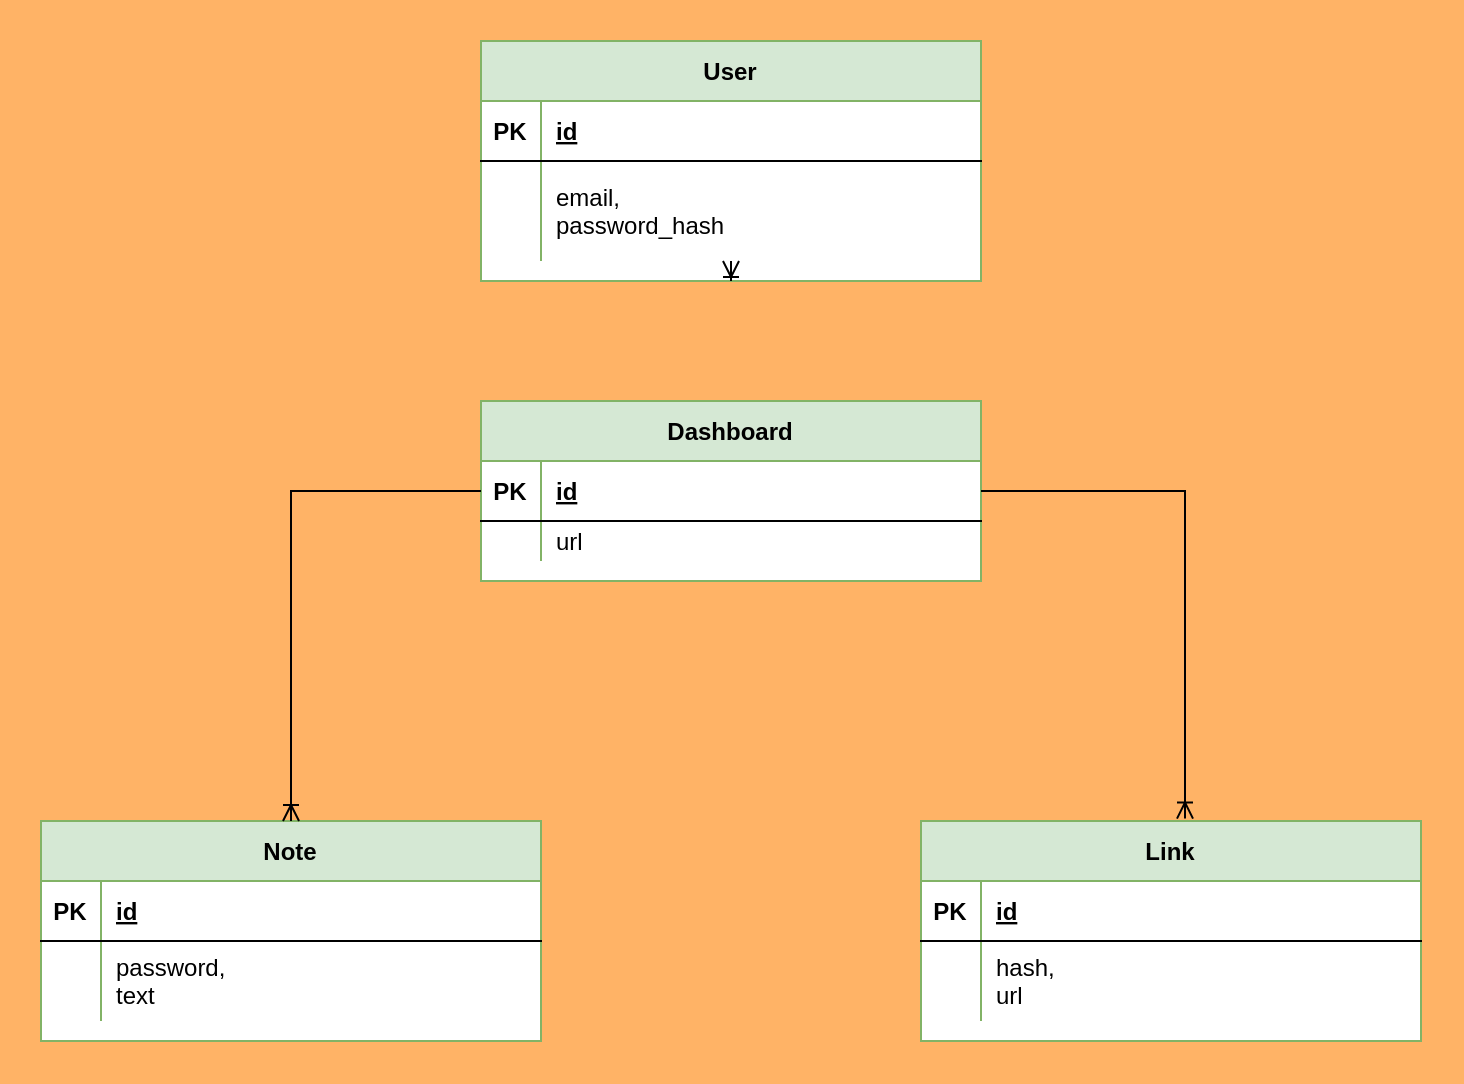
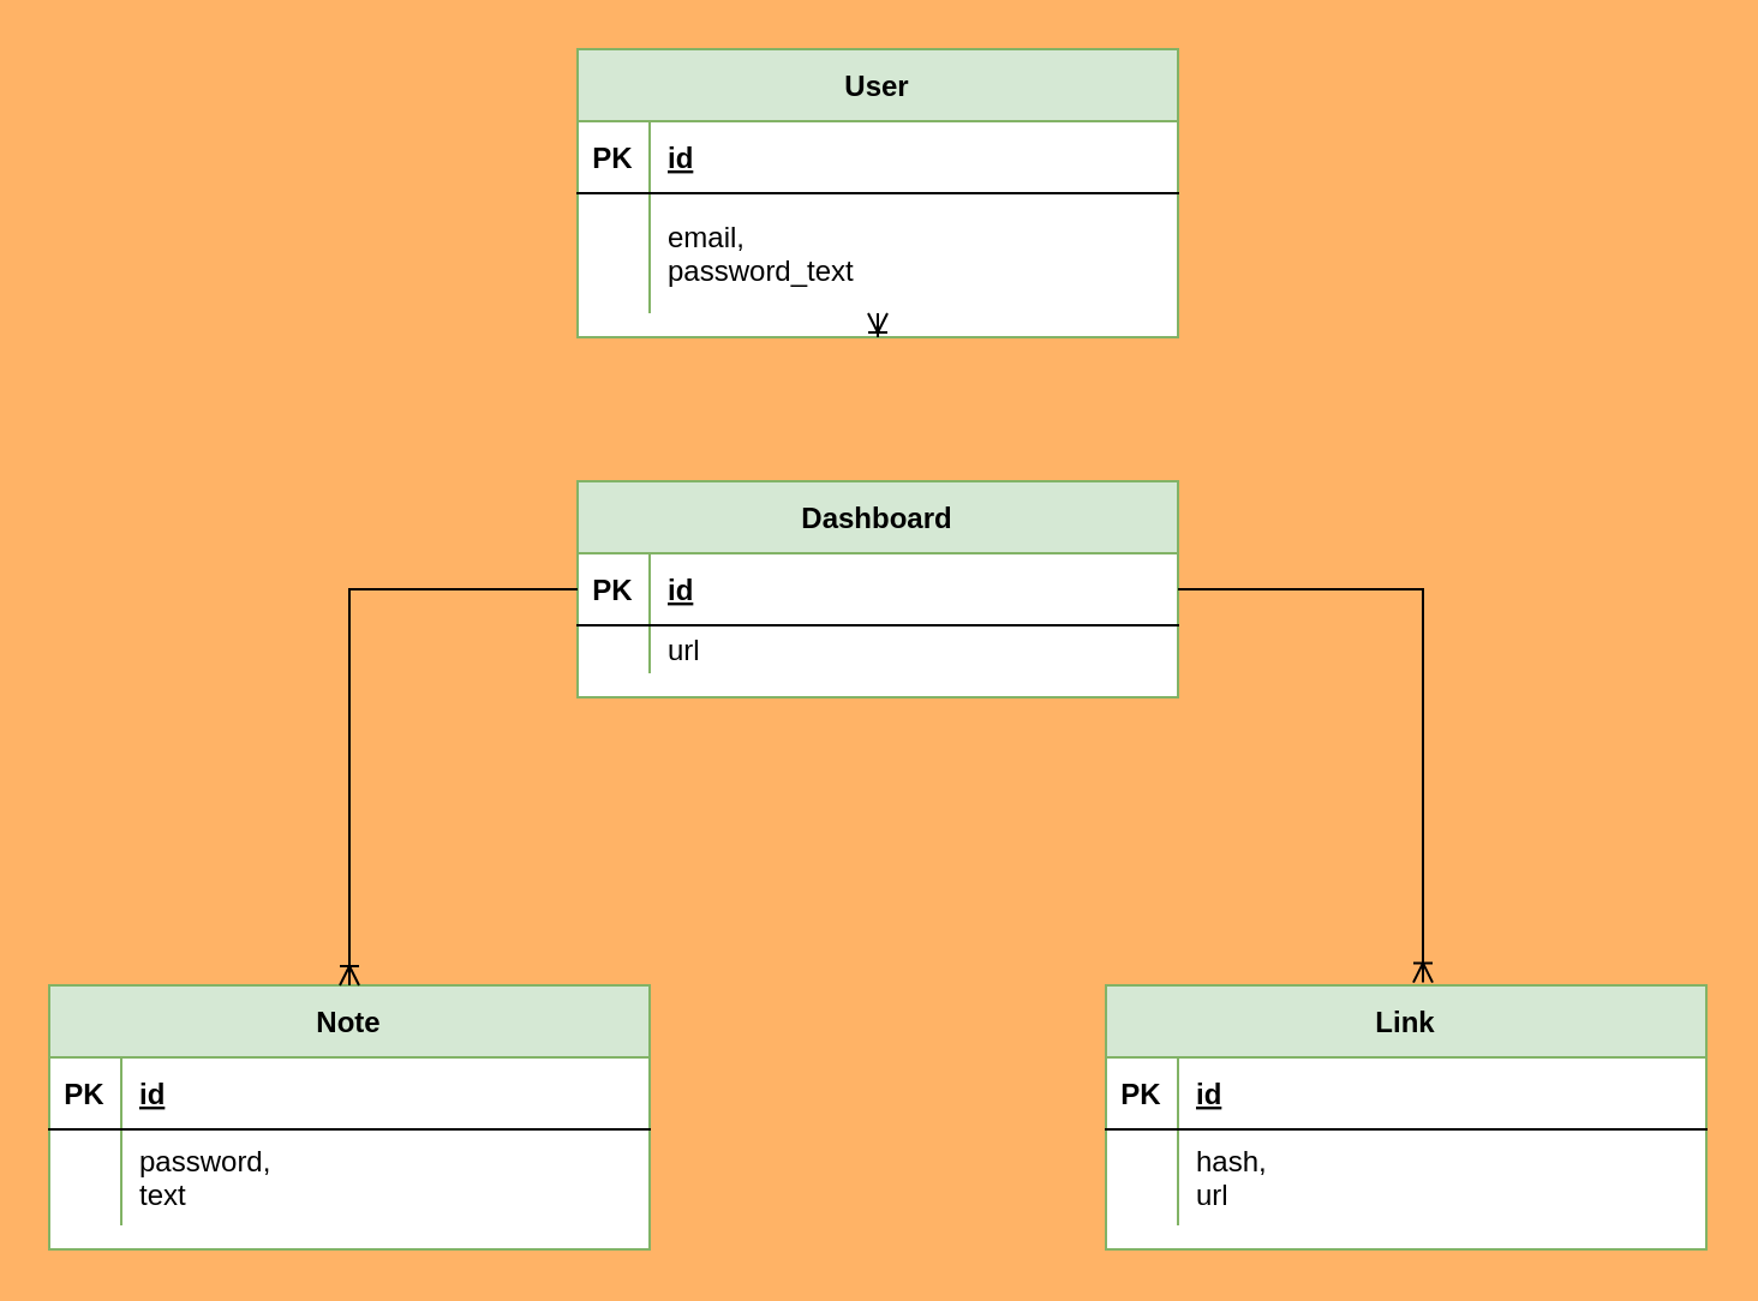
  <mxCell id="0" />
  <mxCell id="1" parent="0" />
  <mxCell id="2" value="User" style="shape=table;startSize=30;container=1;collapsible=1;childLayout=tableLayout;fixedRows=1;rowLines=0;fontStyle=1;align=center;resizeLast=1;fillColor=#d5e8d4;strokeColor=#82b366;swimlaneFillColor=#ffffff;" parent="1" vertex="1"><mxGeometry x="240" y="20" width="250" height="120" as="geometry"><mxRectangle x="300" y="60" width="60" height="30" as="alternateBounds" /></mxGeometry></mxCell>
  <mxCell id="3" value="" style="shape=partialRectangle;collapsible=0;dropTarget=0;pointerEvents=0;fillColor=none;points=[[0,0.5],[1,0.5]];portConstraint=eastwest;top=0;left=0;right=0;bottom=1;" parent="2" vertex="1"><mxGeometry y="30" width="250" height="30" as="geometry" /></mxCell>
  <mxCell id="4" value="PK" style="shape=partialRectangle;overflow=hidden;connectable=0;fillColor=none;top=0;left=0;bottom=0;right=0;fontStyle=1;" parent="3" vertex="1"><mxGeometry width="30" height="30" as="geometry" /></mxCell>
  <mxCell id="5" value="id" style="shape=partialRectangle;overflow=hidden;connectable=0;fillColor=none;top=0;left=0;bottom=0;right=0;align=left;spacingLeft=6;fontStyle=5;" parent="3" vertex="1"><mxGeometry x="30" width="220" height="30" as="geometry" /></mxCell>
  <mxCell id="6" value="" style="shape=partialRectangle;collapsible=0;dropTarget=0;pointerEvents=0;fillColor=none;points=[[0,0.5],[1,0.5]];portConstraint=eastwest;top=0;left=0;right=0;bottom=0;" parent="2" vertex="1"><mxGeometry y="60" width="250" height="50" as="geometry" /></mxCell>
  <mxCell id="7" value="" style="shape=partialRectangle;overflow=hidden;connectable=0;fillColor=none;top=0;left=0;bottom=0;right=0;" parent="6" vertex="1"><mxGeometry width="30" height="50" as="geometry" /></mxCell>
- <mxCell id="8" value="email,&#10;password_hash" style="shape=partialRectangle;overflow=hidden;connectable=0;fillColor=none;top=0;left=0;bottom=0;right=0;align=left;spacingLeft=6;" parent="6" vertex="1"><mxGeometry x="30" width="220" height="50" as="geometry" /></mxCell>
+ <mxCell id="8" value="email,&#10;password_text" style="shape=partialRectangle;overflow=hidden;connectable=0;fillColor=none;top=0;left=0;bottom=0;right=0;align=left;spacingLeft=6;" parent="6" vertex="1"><mxGeometry x="30" width="220" height="50" as="geometry" /></mxCell>
  <mxCell id="9" value="" style="edgeStyle=elbowEdgeStyle;fontSize=12;html=1;endArrow=ERoneToMany;rounded=0;exitX=0.5;exitY=1;exitDx=0;exitDy=0;shadow=0;sketch=0;" edge="1" parent="1" source="2" target="8"><mxGeometry width="100" height="100" relative="1" as="geometry"><mxPoint x="420" y="225" as="sourcePoint" /><mxPoint x="450" y="140" as="targetPoint" /></mxGeometry></mxCell>
  <mxCell id="10" value="Dashboard" style="shape=table;startSize=30;container=1;collapsible=1;childLayout=tableLayout;fixedRows=1;rowLines=0;fontStyle=1;align=center;resizeLast=1;fillColor=#d5e8d4;strokeColor=#82b366;swimlaneFillColor=#ffffff;" vertex="1" parent="1"><mxGeometry x="240" y="200" width="250" height="90" as="geometry" /></mxCell>
  <mxCell id="11" value="" style="shape=partialRectangle;collapsible=0;dropTarget=0;pointerEvents=0;fillColor=none;points=[[0,0.5],[1,0.5]];portConstraint=eastwest;top=0;left=0;right=0;bottom=1;" vertex="1" parent="10"><mxGeometry y="30" width="250" height="30" as="geometry" /></mxCell>
  <mxCell id="12" value="PK" style="shape=partialRectangle;overflow=hidden;connectable=0;fillColor=none;top=0;left=0;bottom=0;right=0;fontStyle=1;" vertex="1" parent="11"><mxGeometry width="30" height="30" as="geometry" /></mxCell>
  <mxCell id="13" value="id" style="shape=partialRectangle;overflow=hidden;connectable=0;fillColor=none;top=0;left=0;bottom=0;right=0;align=left;spacingLeft=6;fontStyle=5;" vertex="1" parent="11"><mxGeometry x="30" width="220" height="30" as="geometry" /></mxCell>
  <mxCell id="14" value="" style="shape=partialRectangle;collapsible=0;dropTarget=0;pointerEvents=0;fillColor=none;points=[[0,0.5],[1,0.5]];portConstraint=eastwest;top=0;left=0;right=0;bottom=0;" vertex="1" parent="10"><mxGeometry y="60" width="250" height="20" as="geometry" /></mxCell>
  <mxCell id="15" value="" style="shape=partialRectangle;overflow=hidden;connectable=0;fillColor=none;top=0;left=0;bottom=0;right=0;" vertex="1" parent="14"><mxGeometry width="30" height="20" as="geometry" /></mxCell>
  <mxCell id="16" value="url" style="shape=partialRectangle;overflow=hidden;connectable=0;fillColor=none;top=0;left=0;bottom=0;right=0;align=left;spacingLeft=6;" vertex="1" parent="14"><mxGeometry x="30" width="220" height="20" as="geometry" /></mxCell>
  <mxCell id="17" value="Note" style="shape=table;startSize=30;container=1;collapsible=1;childLayout=tableLayout;fixedRows=1;rowLines=0;fontStyle=1;align=center;resizeLast=1;fillColor=#d5e8d4;strokeColor=#82b366;swimlaneFillColor=#ffffff;" vertex="1" parent="1"><mxGeometry x="20" y="410" width="250" height="110" as="geometry" /></mxCell>
  <mxCell id="18" value="" style="shape=partialRectangle;collapsible=0;dropTarget=0;pointerEvents=0;fillColor=none;points=[[0,0.5],[1,0.5]];portConstraint=eastwest;top=0;left=0;right=0;bottom=1;" vertex="1" parent="17"><mxGeometry y="30" width="250" height="30" as="geometry" /></mxCell>
  <mxCell id="19" value="PK" style="shape=partialRectangle;overflow=hidden;connectable=0;fillColor=none;top=0;left=0;bottom=0;right=0;fontStyle=1;" vertex="1" parent="18"><mxGeometry width="30" height="30" as="geometry" /></mxCell>
  <mxCell id="20" value="id" style="shape=partialRectangle;overflow=hidden;connectable=0;fillColor=none;top=0;left=0;bottom=0;right=0;align=left;spacingLeft=6;fontStyle=5;" vertex="1" parent="18"><mxGeometry x="30" width="220" height="30" as="geometry" /></mxCell>
  <mxCell id="21" value="" style="shape=partialRectangle;collapsible=0;dropTarget=0;pointerEvents=0;fillColor=none;points=[[0,0.5],[1,0.5]];portConstraint=eastwest;top=0;left=0;right=0;bottom=0;" vertex="1" parent="17"><mxGeometry y="60" width="250" height="40" as="geometry" /></mxCell>
  <mxCell id="22" value="" style="shape=partialRectangle;overflow=hidden;connectable=0;fillColor=none;top=0;left=0;bottom=0;right=0;" vertex="1" parent="21"><mxGeometry width="30" height="40" as="geometry" /></mxCell>
  <mxCell id="23" value="password,&#10;text" style="shape=partialRectangle;overflow=hidden;connectable=0;fillColor=none;top=0;left=0;bottom=0;right=0;align=left;spacingLeft=6;" vertex="1" parent="21"><mxGeometry x="30" width="220" height="40" as="geometry" /></mxCell>
  <mxCell id="24" value="Link" style="shape=table;startSize=30;container=1;collapsible=1;childLayout=tableLayout;fixedRows=1;rowLines=0;fontStyle=1;align=center;resizeLast=1;fillColor=#d5e8d4;strokeColor=#82b366;swimlaneFillColor=#ffffff;" vertex="1" parent="1"><mxGeometry x="460" y="410" width="250" height="110" as="geometry" /></mxCell>
  <mxCell id="25" value="" style="shape=partialRectangle;collapsible=0;dropTarget=0;pointerEvents=0;fillColor=none;points=[[0,0.5],[1,0.5]];portConstraint=eastwest;top=0;left=0;right=0;bottom=1;" vertex="1" parent="24"><mxGeometry y="30" width="250" height="30" as="geometry" /></mxCell>
  <mxCell id="26" value="PK" style="shape=partialRectangle;overflow=hidden;connectable=0;fillColor=none;top=0;left=0;bottom=0;right=0;fontStyle=1;" vertex="1" parent="25"><mxGeometry width="30" height="30" as="geometry" /></mxCell>
  <mxCell id="27" value="id" style="shape=partialRectangle;overflow=hidden;connectable=0;fillColor=none;top=0;left=0;bottom=0;right=0;align=left;spacingLeft=6;fontStyle=5;" vertex="1" parent="25"><mxGeometry x="30" width="220" height="30" as="geometry" /></mxCell>
  <mxCell id="28" value="" style="shape=partialRectangle;collapsible=0;dropTarget=0;pointerEvents=0;fillColor=none;points=[[0,0.5],[1,0.5]];portConstraint=eastwest;top=0;left=0;right=0;bottom=0;" vertex="1" parent="24"><mxGeometry y="60" width="250" height="40" as="geometry" /></mxCell>
  <mxCell id="29" value="" style="shape=partialRectangle;overflow=hidden;connectable=0;fillColor=none;top=0;left=0;bottom=0;right=0;" vertex="1" parent="28"><mxGeometry width="30" height="40" as="geometry" /></mxCell>
  <mxCell id="30" value="hash,&#10;url" style="shape=partialRectangle;overflow=hidden;connectable=0;fillColor=none;top=0;left=0;bottom=0;right=0;align=left;spacingLeft=6;" vertex="1" parent="28"><mxGeometry x="30" width="220" height="40" as="geometry" /></mxCell>
  <mxCell id="31" value="" style="fontSize=12;html=1;endArrow=ERoneToMany;shadow=0;exitX=0;exitY=0.5;exitDx=0;exitDy=0;entryX=0.5;entryY=0;entryDx=0;entryDy=0;edgeStyle=orthogonalEdgeStyle;rounded=0;" edge="1" parent="1" source="11" target="17"><mxGeometry width="100" height="100" relative="1" as="geometry"><mxPoint x="310" y="420" as="sourcePoint" /><mxPoint x="410" y="320" as="targetPoint" /></mxGeometry></mxCell>
  <mxCell id="32" value="" style="fontSize=12;html=1;endArrow=ERoneToMany;shadow=0;exitX=1;exitY=0.5;exitDx=0;exitDy=0;entryX=0.528;entryY=-0.011;entryDx=0;entryDy=0;edgeStyle=orthogonalEdgeStyle;rounded=0;entryPerimeter=0;" edge="1" parent="1" source="11" target="24"><mxGeometry width="100" height="100" relative="1" as="geometry"><mxPoint x="655" y="220" as="sourcePoint" /><mxPoint x="560" y="385" as="targetPoint" /></mxGeometry></mxCell>
